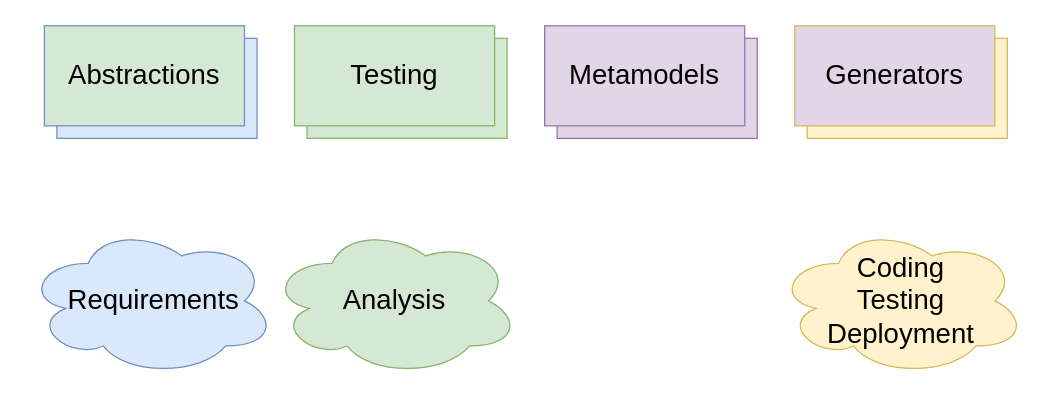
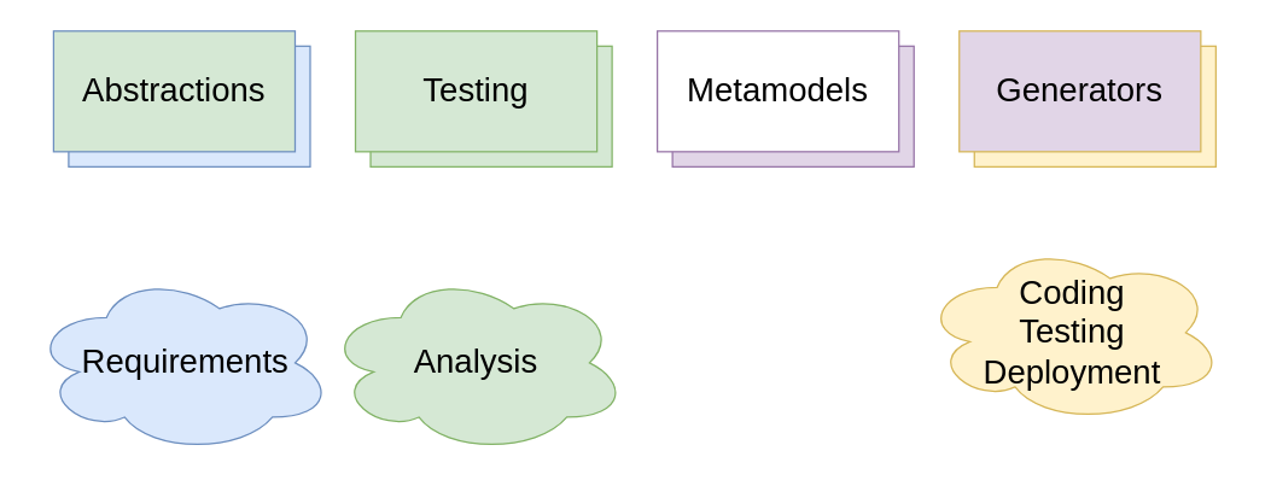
  <mxCell id="0" />
  <mxCell id="1" parent="0" />
  <mxCell id="2" value="" style="group" parent="1" vertex="1" connectable="0"><mxGeometry x="35" y="20" width="170" height="90" as="geometry" /></mxCell>
  <mxCell id="3" value="" style="rounded=0;whiteSpace=wrap;html=1;fontSize=22;fillColor=#dae8fc;strokeColor=#6c8ebf;" parent="2" vertex="1"><mxGeometry x="10" y="10" width="160" height="80" as="geometry" /></mxCell>
  <mxCell id="4" value="Abstractions" style="rounded=0;whiteSpace=wrap;html=1;fontSize=22;fillColor=#d5e8d4;strokeColor=#6c8ebf;" parent="2" vertex="1"><mxGeometry width="160" height="80" as="geometry" /></mxCell>
  <mxCell id="5" value="" style="group" parent="1" vertex="1" connectable="0"><mxGeometry x="235" y="20" width="170" height="90" as="geometry" /></mxCell>
  <mxCell id="6" value="" style="rounded=0;whiteSpace=wrap;html=1;fontSize=22;fillColor=#d5e8d4;strokeColor=#82b366;" parent="5" vertex="1"><mxGeometry x="10" y="10" width="160" height="80" as="geometry" /></mxCell>
  <mxCell id="7" value="Testing" style="rounded=0;whiteSpace=wrap;html=1;fontSize=22;fillColor=#d5e8d4;strokeColor=#82b366;" parent="5" vertex="1"><mxGeometry width="160" height="80" as="geometry" /></mxCell>
  <mxCell id="8" value="" style="group" parent="1" vertex="1" connectable="0"><mxGeometry x="435" y="20" width="170" height="90" as="geometry" /></mxCell>
  <mxCell id="9" value="" style="rounded=0;whiteSpace=wrap;html=1;fontSize=22;fillColor=#e1d5e7;strokeColor=#9673a6;" parent="8" vertex="1"><mxGeometry x="10" y="10" width="160" height="80" as="geometry" /></mxCell>
- <mxCell id="10" value="Metamodels" style="rounded=0;whiteSpace=wrap;html=1;fontSize=22;fillColor=#e1d5e7;strokeColor=#9673a6;" parent="8" vertex="1"><mxGeometry width="160" height="80" as="geometry" /></mxCell>
+ <mxCell id="10" value="Metamodels" style="rounded=0;whiteSpace=wrap;html=1;fontSize=22;fillColor=#ffffff;strokeColor=#9673a6;" parent="8" vertex="1"><mxGeometry width="160" height="80" as="geometry" /></mxCell>
  <mxCell id="11" value="" style="group" parent="1" vertex="1" connectable="0"><mxGeometry x="635" y="20" width="170" height="90" as="geometry" /></mxCell>
  <mxCell id="12" value="" style="rounded=0;whiteSpace=wrap;html=1;fontSize=22;fillColor=#fff2cc;strokeColor=#d6b656;" parent="11" vertex="1"><mxGeometry x="10" y="10" width="160" height="80" as="geometry" /></mxCell>
  <mxCell id="13" value="Generators" style="rounded=0;whiteSpace=wrap;html=1;fontSize=22;fillColor=#e1d5e7;strokeColor=#d6b656;" parent="11" vertex="1"><mxGeometry width="160" height="80" as="geometry" /></mxCell>
  <mxCell id="14" value="Requirements" style="ellipse;shape=cloud;whiteSpace=wrap;html=1;fontSize=22;spacingLeft=5;fillColor=#dae8fc;strokeColor=#6c8ebf;" parent="1" vertex="1"><mxGeometry x="20" y="180" width="200" height="120" as="geometry" /></mxCell>
  <mxCell id="15" value="Analysis" style="ellipse;shape=cloud;whiteSpace=wrap;html=1;fontSize=22;fillColor=#d5e8d4;strokeColor=#82b366;" parent="1" vertex="1"><mxGeometry x="215" y="180" width="200" height="120" as="geometry" /></mxCell>
- <mxCell id="16" value="Coding &lt;br&gt;Testing &lt;br&gt;Deployment" style="ellipse;shape=cloud;whiteSpace=wrap;html=1;fontSize=22;fillColor=#fff2cc;strokeColor=#d6b656;" parent="1" vertex="1"><mxGeometry x="620" y="180" width="200" height="120" as="geometry" /></mxCell>
+ <mxCell id="16" value="Coding &lt;br&gt;Testing &lt;br&gt;Deployment" style="ellipse;shape=cloud;whiteSpace=wrap;html=1;fontSize=22;fillColor=#fff2cc;strokeColor=#d6b656;" parent="1" vertex="1"><mxGeometry x="610" y="160" width="200" height="120" as="geometry" /></mxCell>
